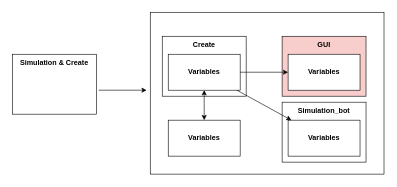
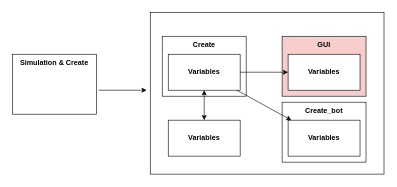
  <mxCell id="0" />
  <mxCell id="1" parent="0" />
  <mxCell id="2" value="" style="rounded=0;whiteSpace=wrap;html=1;verticalAlign=top;fillColor=none;" vertex="1" parent="1"><mxGeometry x="250" y="20" width="390" height="270" as="geometry" /></mxCell>
  <mxCell id="3" value="" style="endArrow=classic;html=1;endSize=6;" edge="1" parent="1"><mxGeometry width="50" height="50" relative="1" as="geometry"><mxPoint x="164" y="150" as="sourcePoint" /><mxPoint x="244" y="150" as="targetPoint" /></mxGeometry></mxCell>
  <mxCell id="4" value="&lt;span&gt;Variables&lt;/span&gt;" style="rounded=0;whiteSpace=wrap;html=1;verticalAlign=middle;fontStyle=1" vertex="1" parent="1"><mxGeometry x="280" y="200" width="120" height="60" as="geometry" /></mxCell>
  <mxCell id="5" value="" style="group" vertex="1" connectable="0" parent="1"><mxGeometry x="270" y="60" width="140" height="100" as="geometry" /></mxCell>
  <mxCell id="6" value="&lt;b&gt;Create&lt;/b&gt;" style="rounded=0;whiteSpace=wrap;html=1;verticalAlign=top;" vertex="1" parent="5"><mxGeometry width="140" height="100" as="geometry" /></mxCell>
  <mxCell id="7" value="&lt;b&gt;Variables&lt;/b&gt;" style="rounded=0;whiteSpace=wrap;html=1;verticalAlign=middle;" vertex="1" parent="5"><mxGeometry x="10" y="30" width="120" height="60" as="geometry" /></mxCell>
  <mxCell id="8" value="" style="group" vertex="1" connectable="0" parent="1"><mxGeometry x="470" y="60" width="140" height="100" as="geometry" /></mxCell>
  <mxCell id="9" value="&lt;b&gt;GUI&lt;/b&gt;" style="rounded=0;whiteSpace=wrap;html=1;verticalAlign=top;fillColor=#f8cecc;" vertex="1" parent="8"><mxGeometry width="140" height="100" as="geometry" /></mxCell>
  <mxCell id="10" value="&lt;b&gt;Variables&lt;/b&gt;" style="rounded=0;whiteSpace=wrap;html=1;verticalAlign=middle;" vertex="1" parent="8"><mxGeometry x="10" y="30" width="120" height="60" as="geometry" /></mxCell>
  <mxCell id="11" value="" style="group" vertex="1" connectable="0" parent="1"><mxGeometry x="470" y="170" width="140" height="100" as="geometry" /></mxCell>
- <mxCell id="12" value="&lt;b&gt;Simulation_bot&lt;br&gt;&lt;br&gt;&lt;/b&gt;" style="rounded=0;whiteSpace=wrap;html=1;verticalAlign=top;" vertex="1" parent="11"><mxGeometry width="140" height="100" as="geometry" /></mxCell>
+ <mxCell id="12" value="&lt;b&gt;Create_bot&lt;br&gt;&lt;br&gt;&lt;/b&gt;" style="rounded=0;whiteSpace=wrap;html=1;verticalAlign=top;" vertex="1" parent="11"><mxGeometry width="140" height="100" as="geometry" /></mxCell>
  <mxCell id="13" value="&lt;b&gt;Variables&lt;/b&gt;" style="rounded=0;whiteSpace=wrap;html=1;verticalAlign=middle;" vertex="1" parent="11"><mxGeometry x="10" y="30" width="120" height="60" as="geometry" /></mxCell>
  <mxCell id="14" value="" style="endArrow=classic;startArrow=classic;html=1;" edge="1" parent="1" source="4" target="7"><mxGeometry width="50" height="50" relative="1" as="geometry"><mxPoint x="330" y="180" as="sourcePoint" /><mxPoint x="380" y="130" as="targetPoint" /></mxGeometry></mxCell>
  <mxCell id="15" value="" style="endArrow=classic;html=1;" edge="1" parent="1" source="7" target="10"><mxGeometry width="50" height="50" relative="1" as="geometry"><mxPoint x="310" y="240" as="sourcePoint" /><mxPoint x="360" y="190" as="targetPoint" /></mxGeometry></mxCell>
  <mxCell id="16" value="" style="endArrow=classic;html=1;" edge="1" parent="1" source="7" target="13"><mxGeometry width="50" height="50" relative="1" as="geometry"><mxPoint x="310" y="240" as="sourcePoint" /><mxPoint x="360" y="190" as="targetPoint" /></mxGeometry></mxCell>
  <mxCell id="17" value="" style="group" vertex="1" connectable="0" parent="1"><mxGeometry x="20" y="90" width="140" height="100" as="geometry" /></mxCell>
  <mxCell id="18" value="&lt;b&gt;Simulation &amp;amp; Create&lt;/b&gt;" style="rounded=0;whiteSpace=wrap;html=1;verticalAlign=top;" vertex="1" parent="17"><mxGeometry width="140" height="100" as="geometry" /></mxCell>
